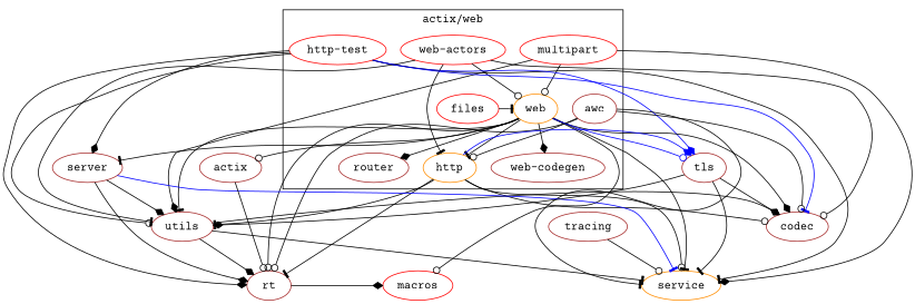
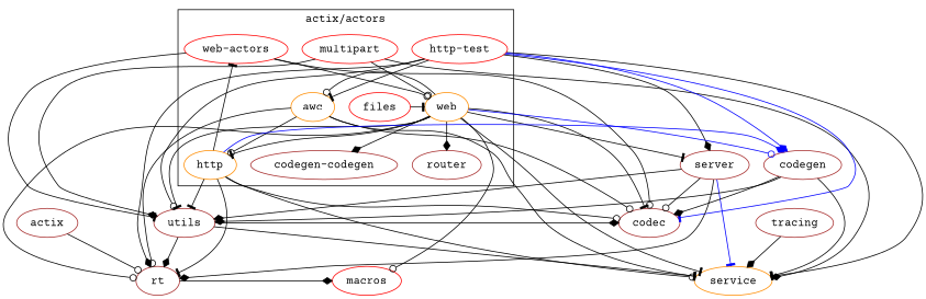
  digraph {
    fontname="Courier Prime"
    node [color=brown fontname="Courier Prime"]
    edge [arrowhead=tee fontname="Courier Prime"]
    codec
    utils
    service [color=darkorange]
    rt
    macros [color=red]
    multipart [color=red]
    "web-actors" [color=red]
    "http-test" [color=red]
-   awc
+   awc [color=darkorange]
    web [color=darkorange]
    files [color=red]
    http [color=darkorange]
-   "web-codegen"
+   "web-codegen" [label="codegen-codegen"]
    router
    server
-   tls
+   tls [label=codegen]
    actix
    tracing
    subgraph sub_1 {
      rank=same
      codec
      utils
    }
    subgraph sub_2 {
      rank=same
      service
      rt
      macros
    }
    subgraph cluster_3 {
-     label="actix/web"
+     label="actix/actors"
      router
      subgraph sub_4 {
        label="actix/web"
        rank=same
        multipart
        "web-actors"
        "http-test"
      }
      subgraph sub_5 {
        label="actix/web"
        rank=same
        awc
        web
        files
      }
      subgraph sub_6 {
        label="actix/web"
        rank=same
        http
        "web-codegen"
      }
    }
    utils -> codec [arrowhead=diamond]
    utils -> service
    utils -> rt [arrowhead=diamond]
    rt -> macros [arrowhead=diamond]
    multipart -> utils [arrowhead=diamond]
    multipart -> service [arrowhead=diamond]
    multipart -> web [arrowhead=odot]
    "web-actors" -> codec [arrowhead=odot]
    "web-actors" -> utils
    "web-actors" -> web [arrowhead=odot]
-   "web-actors" -> http
+   http -> "web-actors"
    "http-test" -> codec [color=blue]
    "http-test" -> utils [arrowhead=odot]
    "http-test" -> service
    "http-test" -> rt [arrowhead=diamond]
+   "http-test" -> awc
    "http-test" -> server [arrowhead=diamond]
    "http-test" -> tls [arrowhead=diamond color=blue]
    awc -> codec [arrowhead=odot]
    awc -> service
    awc -> rt [arrowhead=odot]
    awc -> http [arrowhead=odot]
-   web -> codec [arrowhead=diamond]
+   web -> codec
    web -> utils
    web -> service
    web -> rt [arrowhead=odot]
    web -> macros [arrowhead=odot]
-   web -> actix [arrowhead=odot]
+   web -> awc [arrowhead=odot]
    web -> http
    web -> "web-codegen" [arrowhead=diamond]
    web -> router [arrowhead=diamond]
    web -> server
    web -> tls [arrowhead=odot color=blue]
    files -> web
    http -> codec [arrowhead=odot]
    http -> utils
    http -> service [arrowhead=odot]
    http -> rt
    http -> tls [arrowhead=diamond color=blue]
+   server -> codec [arrowhead=odot]
    server -> utils [arrowhead=diamond]
    server -> service [color=blue]
    server -> rt [arrowhead=diamond]
    tls -> codec [arrowhead=diamond]
    tls -> utils [arrowhead=diamond]
    tls -> service
    actix -> rt [arrowhead=odot]
-   tracing -> service [arrowhead=odot]
+   tracing -> service [arrowhead=diamond]
  }
